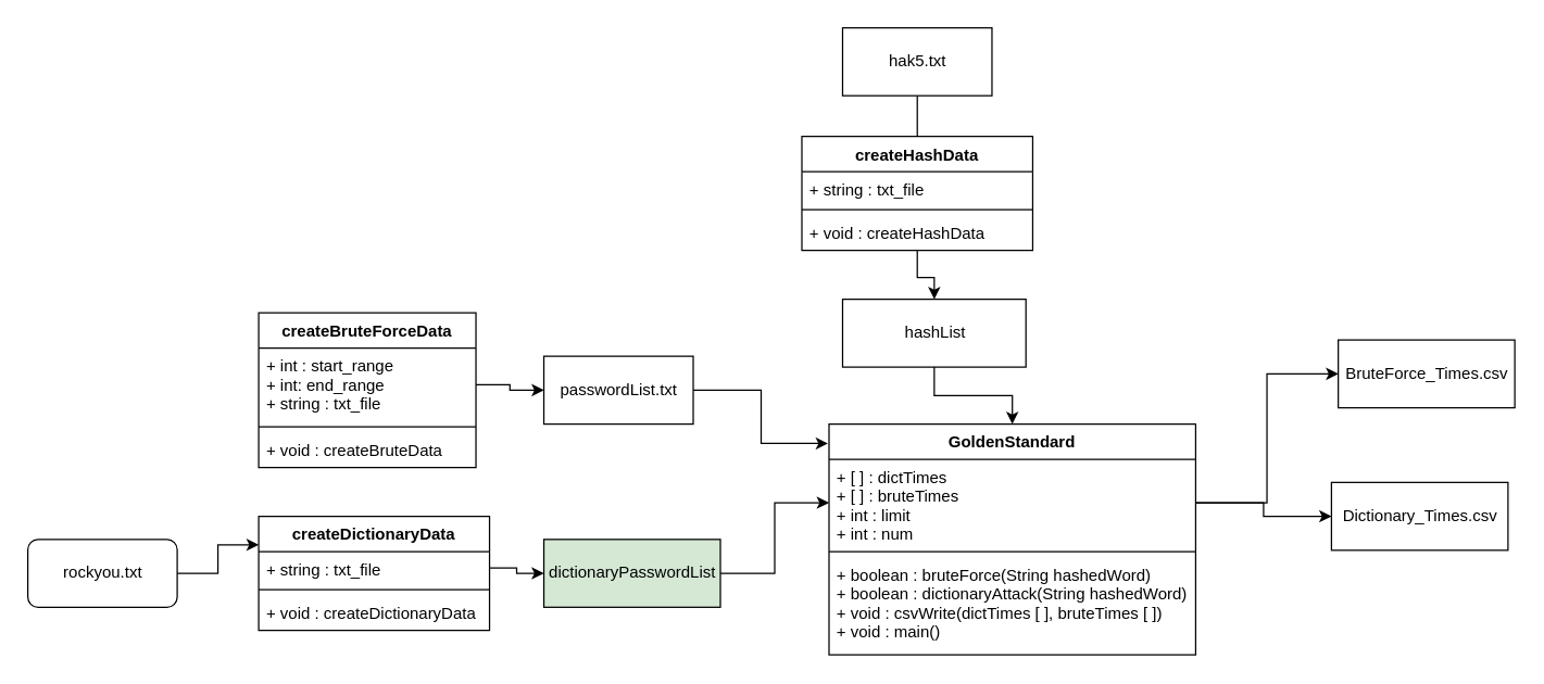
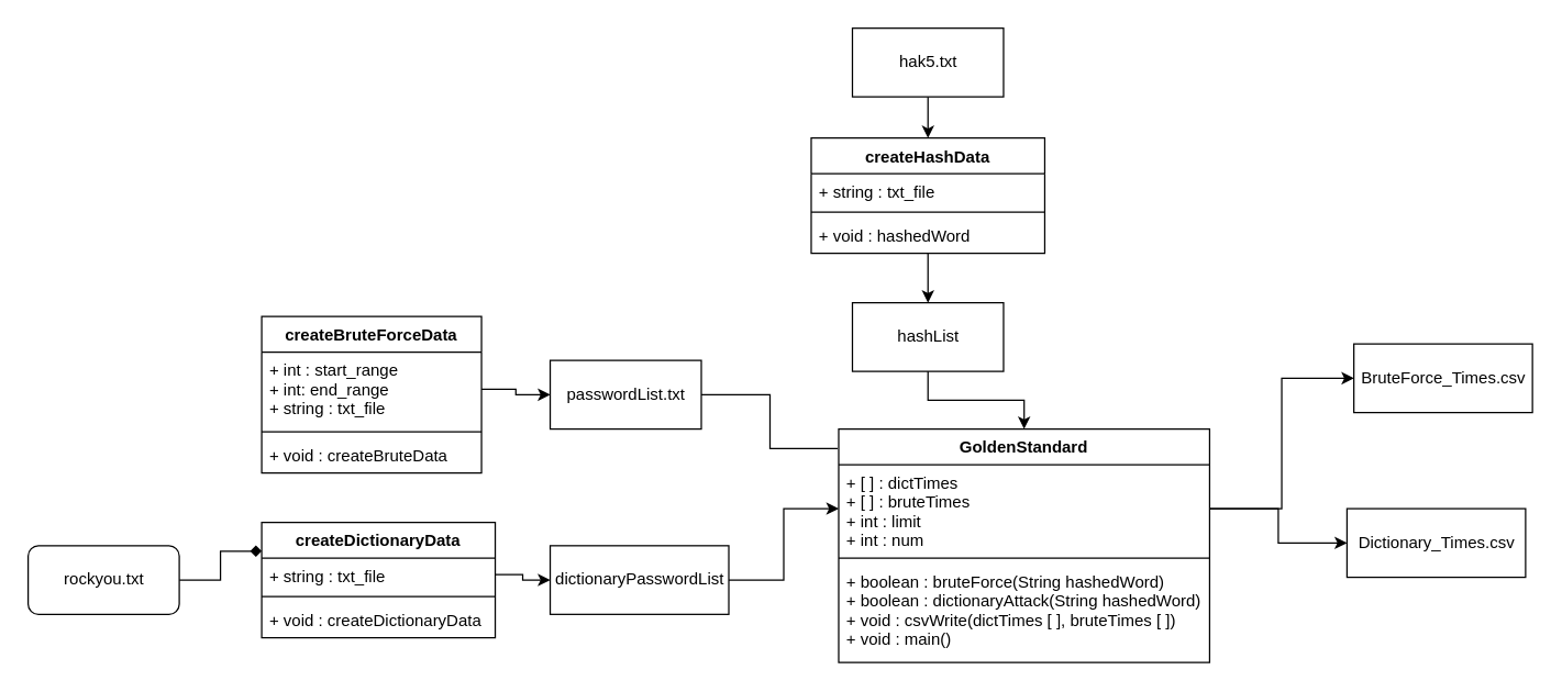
  <mxCell id="0" />
  <mxCell id="1" parent="0" />
- <mxCell id="2" style="edgeStyle=orthogonalEdgeStyle;rounded=0;orthogonalLoop=1;jettySize=auto;html=1;entryX=0.5;entryY=0;entryDx=0;entryDy=0;endArrow=none;" edge="1" parent="1" source="3" target="23"><mxGeometry relative="1" as="geometry" /></mxCell>
+ <mxCell id="2" style="edgeStyle=orthogonalEdgeStyle;rounded=0;orthogonalLoop=1;jettySize=auto;html=1;entryX=0.5;entryY=0;entryDx=0;entryDy=0;" edge="1" parent="1" source="3" target="23"><mxGeometry relative="1" as="geometry" /></mxCell>
  <mxCell id="3" value="hak5.txt" style="html=1;" vertex="1" parent="1"><mxGeometry x="620" y="20" width="110" height="50" as="geometry" /></mxCell>
- <mxCell id="4" style="edgeStyle=orthogonalEdgeStyle;rounded=0;orthogonalLoop=1;jettySize=auto;html=1;entryX=0;entryY=0.25;entryDx=0;entryDy=0;" edge="1" parent="1" source="5" target="14"><mxGeometry relative="1" as="geometry" /></mxCell>
+ <mxCell id="4" style="edgeStyle=orthogonalEdgeStyle;rounded=0;orthogonalLoop=1;jettySize=auto;html=1;entryX=0;entryY=0.25;entryDx=0;entryDy=0;endArrow=diamond;" edge="1" parent="1" source="5" target="14"><mxGeometry relative="1" as="geometry" /></mxCell>
  <mxCell id="5" value="rockyou.txt" style="html=1;rounded=1;" vertex="1" parent="1"><mxGeometry x="20" y="397" width="110" height="50" as="geometry" /></mxCell>
  <mxCell id="6" value="GoldenStandard" style="swimlane;fontStyle=1;align=center;verticalAlign=top;childLayout=stackLayout;horizontal=1;startSize=26;horizontalStack=0;resizeParent=1;resizeParentMax=0;resizeLast=0;collapsible=1;marginBottom=0;" vertex="1" parent="1"><mxGeometry x="610" y="312" width="270" height="170" as="geometry" /></mxCell>
  <mxCell id="7" value="+ [ ] : dictTimes&#10;+ [ ] : bruteTimes&#10;+ int : limit&#10;+ int : num" style="text;strokeColor=none;fillColor=none;align=left;verticalAlign=top;spacingLeft=4;spacingRight=4;overflow=hidden;rotatable=0;points=[[0,0.5],[1,0.5]];portConstraint=eastwest;" vertex="1" parent="6"><mxGeometry y="26" width="270" height="64" as="geometry" /></mxCell>
  <mxCell id="8" value="" style="line;strokeWidth=1;fillColor=none;align=left;verticalAlign=middle;spacingTop=-1;spacingLeft=3;spacingRight=3;rotatable=0;labelPosition=right;points=[];portConstraint=eastwest;strokeColor=inherit;" vertex="1" parent="6"><mxGeometry y="90" width="270" height="8" as="geometry" /></mxCell>
  <mxCell id="9" value="+ boolean : bruteForce(String hashedWord) &#10;+ boolean : dictionaryAttack(String hashedWord)&#10;+ void : csvWrite(dictTimes [ ], bruteTimes [ ])&#10;+ void : main()" style="text;strokeColor=none;fillColor=none;align=left;verticalAlign=top;spacingLeft=4;spacingRight=4;overflow=hidden;rotatable=0;points=[[0,0.5],[1,0.5]];portConstraint=eastwest;" vertex="1" parent="6"><mxGeometry y="98" width="270" height="72" as="geometry" /></mxCell>
  <mxCell id="10" value="createBruteForceData" style="swimlane;fontStyle=1;align=center;verticalAlign=top;childLayout=stackLayout;horizontal=1;startSize=26;horizontalStack=0;resizeParent=1;resizeParentMax=0;resizeLast=0;collapsible=1;marginBottom=0;" vertex="1" parent="1"><mxGeometry x="190" y="230" width="160" height="114" as="geometry"><mxRectangle x="330" y="280" width="170" height="30" as="alternateBounds" /></mxGeometry></mxCell>
  <mxCell id="11" value="+ int : start_range&#10;+ int: end_range&#10;+ string : txt_file" style="text;strokeColor=none;fillColor=none;align=left;verticalAlign=top;spacingLeft=4;spacingRight=4;overflow=hidden;rotatable=0;points=[[0,0.5],[1,0.5]];portConstraint=eastwest;" vertex="1" parent="10"><mxGeometry y="26" width="160" height="54" as="geometry" /></mxCell>
  <mxCell id="12" value="" style="line;strokeWidth=1;fillColor=none;align=left;verticalAlign=middle;spacingTop=-1;spacingLeft=3;spacingRight=3;rotatable=0;labelPosition=right;points=[];portConstraint=eastwest;strokeColor=inherit;" vertex="1" parent="10"><mxGeometry y="80" width="160" height="8" as="geometry" /></mxCell>
  <mxCell id="13" value="+ void : createBruteData" style="text;strokeColor=none;fillColor=none;align=left;verticalAlign=top;spacingLeft=4;spacingRight=4;overflow=hidden;rotatable=0;points=[[0,0.5],[1,0.5]];portConstraint=eastwest;" vertex="1" parent="10"><mxGeometry y="88" width="160" height="26" as="geometry" /></mxCell>
  <mxCell id="14" value="createDictionaryData" style="swimlane;fontStyle=1;align=center;verticalAlign=top;childLayout=stackLayout;horizontal=1;startSize=26;horizontalStack=0;resizeParent=1;resizeParentMax=0;resizeLast=0;collapsible=1;marginBottom=0;" vertex="1" parent="1"><mxGeometry x="190" y="380" width="170" height="84" as="geometry"><mxRectangle x="330" y="280" width="170" height="30" as="alternateBounds" /></mxGeometry></mxCell>
  <mxCell id="15" value="+ string : txt_file" style="text;strokeColor=none;fillColor=none;align=left;verticalAlign=top;spacingLeft=4;spacingRight=4;overflow=hidden;rotatable=0;points=[[0,0.5],[1,0.5]];portConstraint=eastwest;" vertex="1" parent="14"><mxGeometry y="26" width="170" height="24" as="geometry" /></mxCell>
  <mxCell id="16" value="" style="line;strokeWidth=1;fillColor=none;align=left;verticalAlign=middle;spacingTop=-1;spacingLeft=3;spacingRight=3;rotatable=0;labelPosition=right;points=[];portConstraint=eastwest;strokeColor=inherit;" vertex="1" parent="14"><mxGeometry y="50" width="170" height="8" as="geometry" /></mxCell>
  <mxCell id="17" value="+ void : createDictionaryData" style="text;strokeColor=none;fillColor=none;align=left;verticalAlign=top;spacingLeft=4;spacingRight=4;overflow=hidden;rotatable=0;points=[[0,0.5],[1,0.5]];portConstraint=eastwest;" vertex="1" parent="14"><mxGeometry y="58" width="170" height="26" as="geometry" /></mxCell>
  <mxCell id="18" style="edgeStyle=orthogonalEdgeStyle;rounded=0;orthogonalLoop=1;jettySize=auto;html=1;entryX=0.5;entryY=0;entryDx=0;entryDy=0;" edge="1" parent="1" source="19" target="6"><mxGeometry relative="1" as="geometry" /></mxCell>
- <mxCell id="19" value="hashList" style="html=1;" vertex="1" parent="1"><mxGeometry x="620" y="220" width="135" height="50" as="geometry" /></mxCell>
- <mxCell id="20" style="edgeStyle=orthogonalEdgeStyle;rounded=0;orthogonalLoop=1;jettySize=auto;html=1;entryX=-0.003;entryY=0.084;entryDx=0;entryDy=0;entryPerimeter=0;" edge="1" parent="1" source="21" target="6"><mxGeometry relative="1" as="geometry" /></mxCell>
+ <mxCell id="19" value="hashList" style="html=1;" vertex="1" parent="1"><mxGeometry x="620" y="220" width="110" height="50" as="geometry" /></mxCell>
+ <mxCell id="20" style="edgeStyle=orthogonalEdgeStyle;rounded=0;orthogonalLoop=1;jettySize=auto;html=1;entryX=-0.003;entryY=0.084;entryDx=0;entryDy=0;entryPerimeter=0;endArrow=none;" edge="1" parent="1" source="21" target="6"><mxGeometry relative="1" as="geometry" /></mxCell>
  <mxCell id="21" value="passwordList.txt" style="html=1;" vertex="1" parent="1"><mxGeometry x="400" y="262" width="110" height="50" as="geometry" /></mxCell>
  <mxCell id="22" style="edgeStyle=orthogonalEdgeStyle;rounded=0;orthogonalLoop=1;jettySize=auto;html=1;entryX=0.5;entryY=0;entryDx=0;entryDy=0;" edge="1" parent="1" source="23" target="19"><mxGeometry relative="1" as="geometry" /></mxCell>
  <mxCell id="23" value="createHashData" style="swimlane;fontStyle=1;align=center;verticalAlign=top;childLayout=stackLayout;horizontal=1;startSize=26;horizontalStack=0;resizeParent=1;resizeParentMax=0;resizeLast=0;collapsible=1;marginBottom=0;" vertex="1" parent="1"><mxGeometry x="590" y="100" width="170" height="84" as="geometry"><mxRectangle x="330" y="280" width="170" height="30" as="alternateBounds" /></mxGeometry></mxCell>
  <mxCell id="24" value="+ string : txt_file" style="text;strokeColor=none;fillColor=none;align=left;verticalAlign=top;spacingLeft=4;spacingRight=4;overflow=hidden;rotatable=0;points=[[0,0.5],[1,0.5]];portConstraint=eastwest;" vertex="1" parent="23"><mxGeometry y="26" width="170" height="24" as="geometry" /></mxCell>
  <mxCell id="25" value="" style="line;strokeWidth=1;fillColor=none;align=left;verticalAlign=middle;spacingTop=-1;spacingLeft=3;spacingRight=3;rotatable=0;labelPosition=right;points=[];portConstraint=eastwest;strokeColor=inherit;" vertex="1" parent="23"><mxGeometry y="50" width="170" height="8" as="geometry" /></mxCell>
- <mxCell id="26" value="+ void : createHashData" style="text;strokeColor=none;fillColor=none;align=left;verticalAlign=top;spacingLeft=4;spacingRight=4;overflow=hidden;rotatable=0;points=[[0,0.5],[1,0.5]];portConstraint=eastwest;" vertex="1" parent="23"><mxGeometry y="58" width="170" height="26" as="geometry" /></mxCell>
+ <mxCell id="26" value="+ void : hashedWord" style="text;strokeColor=none;fillColor=none;align=left;verticalAlign=top;spacingLeft=4;spacingRight=4;overflow=hidden;rotatable=0;points=[[0,0.5],[1,0.5]];portConstraint=eastwest;" vertex="1" parent="23"><mxGeometry y="58" width="170" height="26" as="geometry" /></mxCell>
  <mxCell id="27" style="edgeStyle=orthogonalEdgeStyle;rounded=0;orthogonalLoop=1;jettySize=auto;html=1;entryX=0;entryY=0.5;entryDx=0;entryDy=0;" edge="1" parent="1" source="28" target="7"><mxGeometry relative="1" as="geometry" /></mxCell>
- <mxCell id="28" value="dictionaryPasswordList" style="html=1;fillColor=#d5e8d4;" vertex="1" parent="1"><mxGeometry x="400" y="397" width="130" height="50" as="geometry" /></mxCell>
+ <mxCell id="28" value="dictionaryPasswordList" style="html=1;" vertex="1" parent="1"><mxGeometry x="400" y="397" width="130" height="50" as="geometry" /></mxCell>
  <mxCell id="29" value="BruteForce_Times.csv" style="html=1;" vertex="1" parent="1"><mxGeometry x="985" y="250" width="130" height="50" as="geometry" /></mxCell>
- <mxCell id="30" value="Dictionary_Times.csv" style="html=1;" vertex="1" parent="1"><mxGeometry x="980" y="355" width="130" height="50" as="geometry" /></mxCell>
+ <mxCell id="30" value="Dictionary_Times.csv" style="html=1;" vertex="1" parent="1"><mxGeometry x="980" y="370" width="130" height="50" as="geometry" /></mxCell>
  <mxCell id="31" style="edgeStyle=orthogonalEdgeStyle;rounded=0;orthogonalLoop=1;jettySize=auto;html=1;entryX=0;entryY=0.5;entryDx=0;entryDy=0;" edge="1" parent="1" source="11" target="21"><mxGeometry relative="1" as="geometry" /></mxCell>
  <mxCell id="32" style="edgeStyle=orthogonalEdgeStyle;rounded=0;orthogonalLoop=1;jettySize=auto;html=1;entryX=0;entryY=0.5;entryDx=0;entryDy=0;" edge="1" parent="1" source="15" target="28"><mxGeometry relative="1" as="geometry" /></mxCell>
  <mxCell id="33" style="edgeStyle=orthogonalEdgeStyle;rounded=0;orthogonalLoop=1;jettySize=auto;html=1;entryX=0;entryY=0.5;entryDx=0;entryDy=0;" edge="1" parent="1" source="7" target="29"><mxGeometry relative="1" as="geometry" /></mxCell>
  <mxCell id="34" style="edgeStyle=orthogonalEdgeStyle;rounded=0;orthogonalLoop=1;jettySize=auto;html=1;entryX=0;entryY=0.5;entryDx=0;entryDy=0;" edge="1" parent="1" source="7" target="30"><mxGeometry relative="1" as="geometry" /></mxCell>
